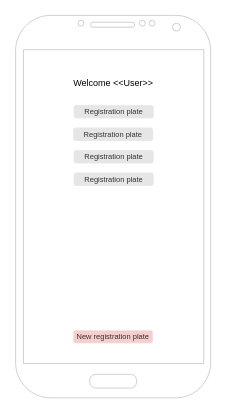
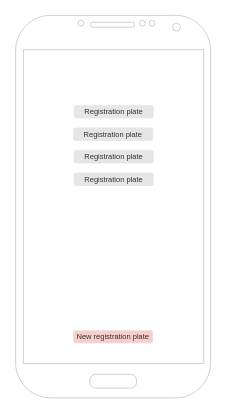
  <mxCell id="0" />
  <mxCell id="1" parent="0" />
  <mxCell id="2" value="" style="verticalLabelPosition=bottom;verticalAlign=top;html=1;shadow=0;dashed=0;strokeWidth=1;shape=mxgraph.android.phone2;strokeColor=#c0c0c0;" vertex="1" parent="1"><mxGeometry x="20" y="20" width="260" height="510" as="geometry" /></mxCell>
- <mxCell id="3" value="Welcome &amp;lt;&amp;lt;User&amp;gt;&amp;gt;" style="text;html=1;align=center;verticalAlign=middle;resizable=0;points=[];autosize=1;strokeColor=none;fillColor=none;" vertex="1" parent="1"><mxGeometry x="85" y="95" width="130" height="30" as="geometry" /></mxCell>
  <mxCell id="4" value="Registration plate" style="rounded=1;html=1;shadow=0;dashed=0;whiteSpace=wrap;fontSize=10;fillColor=#E6E6E6;align=center;strokeColor=#E6E6E6;fontColor=#333333;" vertex="1" parent="1"><mxGeometry x="98" y="140" width="105.5" height="16.88" as="geometry" /></mxCell>
  <mxCell id="5" value="Registration plate" style="rounded=1;html=1;shadow=0;dashed=0;whiteSpace=wrap;fontSize=10;fillColor=#E6E6E6;align=center;strokeColor=#E6E6E6;fontColor=#333333;" vertex="1" parent="1"><mxGeometry x="98" y="200" width="105.5" height="16.88" as="geometry" /></mxCell>
  <mxCell id="6" value="Registration plate" style="rounded=1;html=1;shadow=0;dashed=0;whiteSpace=wrap;fontSize=10;fillColor=#E6E6E6;align=center;strokeColor=#E6E6E6;fontColor=#333333;" vertex="1" parent="1"><mxGeometry x="97.25" y="170" width="105.5" height="16.88" as="geometry" /></mxCell>
  <mxCell id="7" value="Registration plate" style="rounded=1;html=1;shadow=0;dashed=0;whiteSpace=wrap;fontSize=10;fillColor=#E6E6E6;align=center;strokeColor=#E6E6E6;fontColor=#333333;" vertex="1" parent="1"><mxGeometry x="98" y="230" width="105.5" height="16.88" as="geometry" /></mxCell>
  <mxCell id="8" value="New registration plate" style="rounded=1;html=1;shadow=0;dashed=0;whiteSpace=wrap;fontSize=10;fillColor=#f8cecc;align=center;strokeColor=#E6E6E6;fontColor=#333333;" vertex="1" parent="1"><mxGeometry x="97.25" y="440" width="105.5" height="16.88" as="geometry" /></mxCell>
